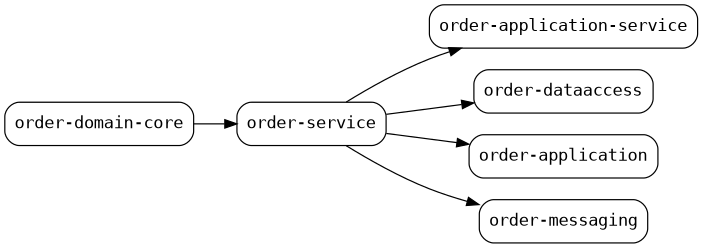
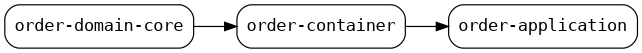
  digraph {
    fontname="DejaVu Sans Mono"
    rankdir=LR
    node [fontname="DejaVu Sans Mono" fontsize=14 shape=box style=rounded]
    edge [fontname="DejaVu Sans Mono" fontsize=10]
-   n1 [label="order-service"]
-   n2 [label=<order-application-service>]
-   n3 [label=<order-dataaccess>]
+   n1 [label="order-container"]
    n4 [label=<order-application>]
-   n5 [label=<order-messaging>]
    n6 [label=<order-domain-core>]
-   n1 -> n2
-   n1 -> n3
    n1 -> n4
-   n1 -> n5
    n6 -> n1
  }
